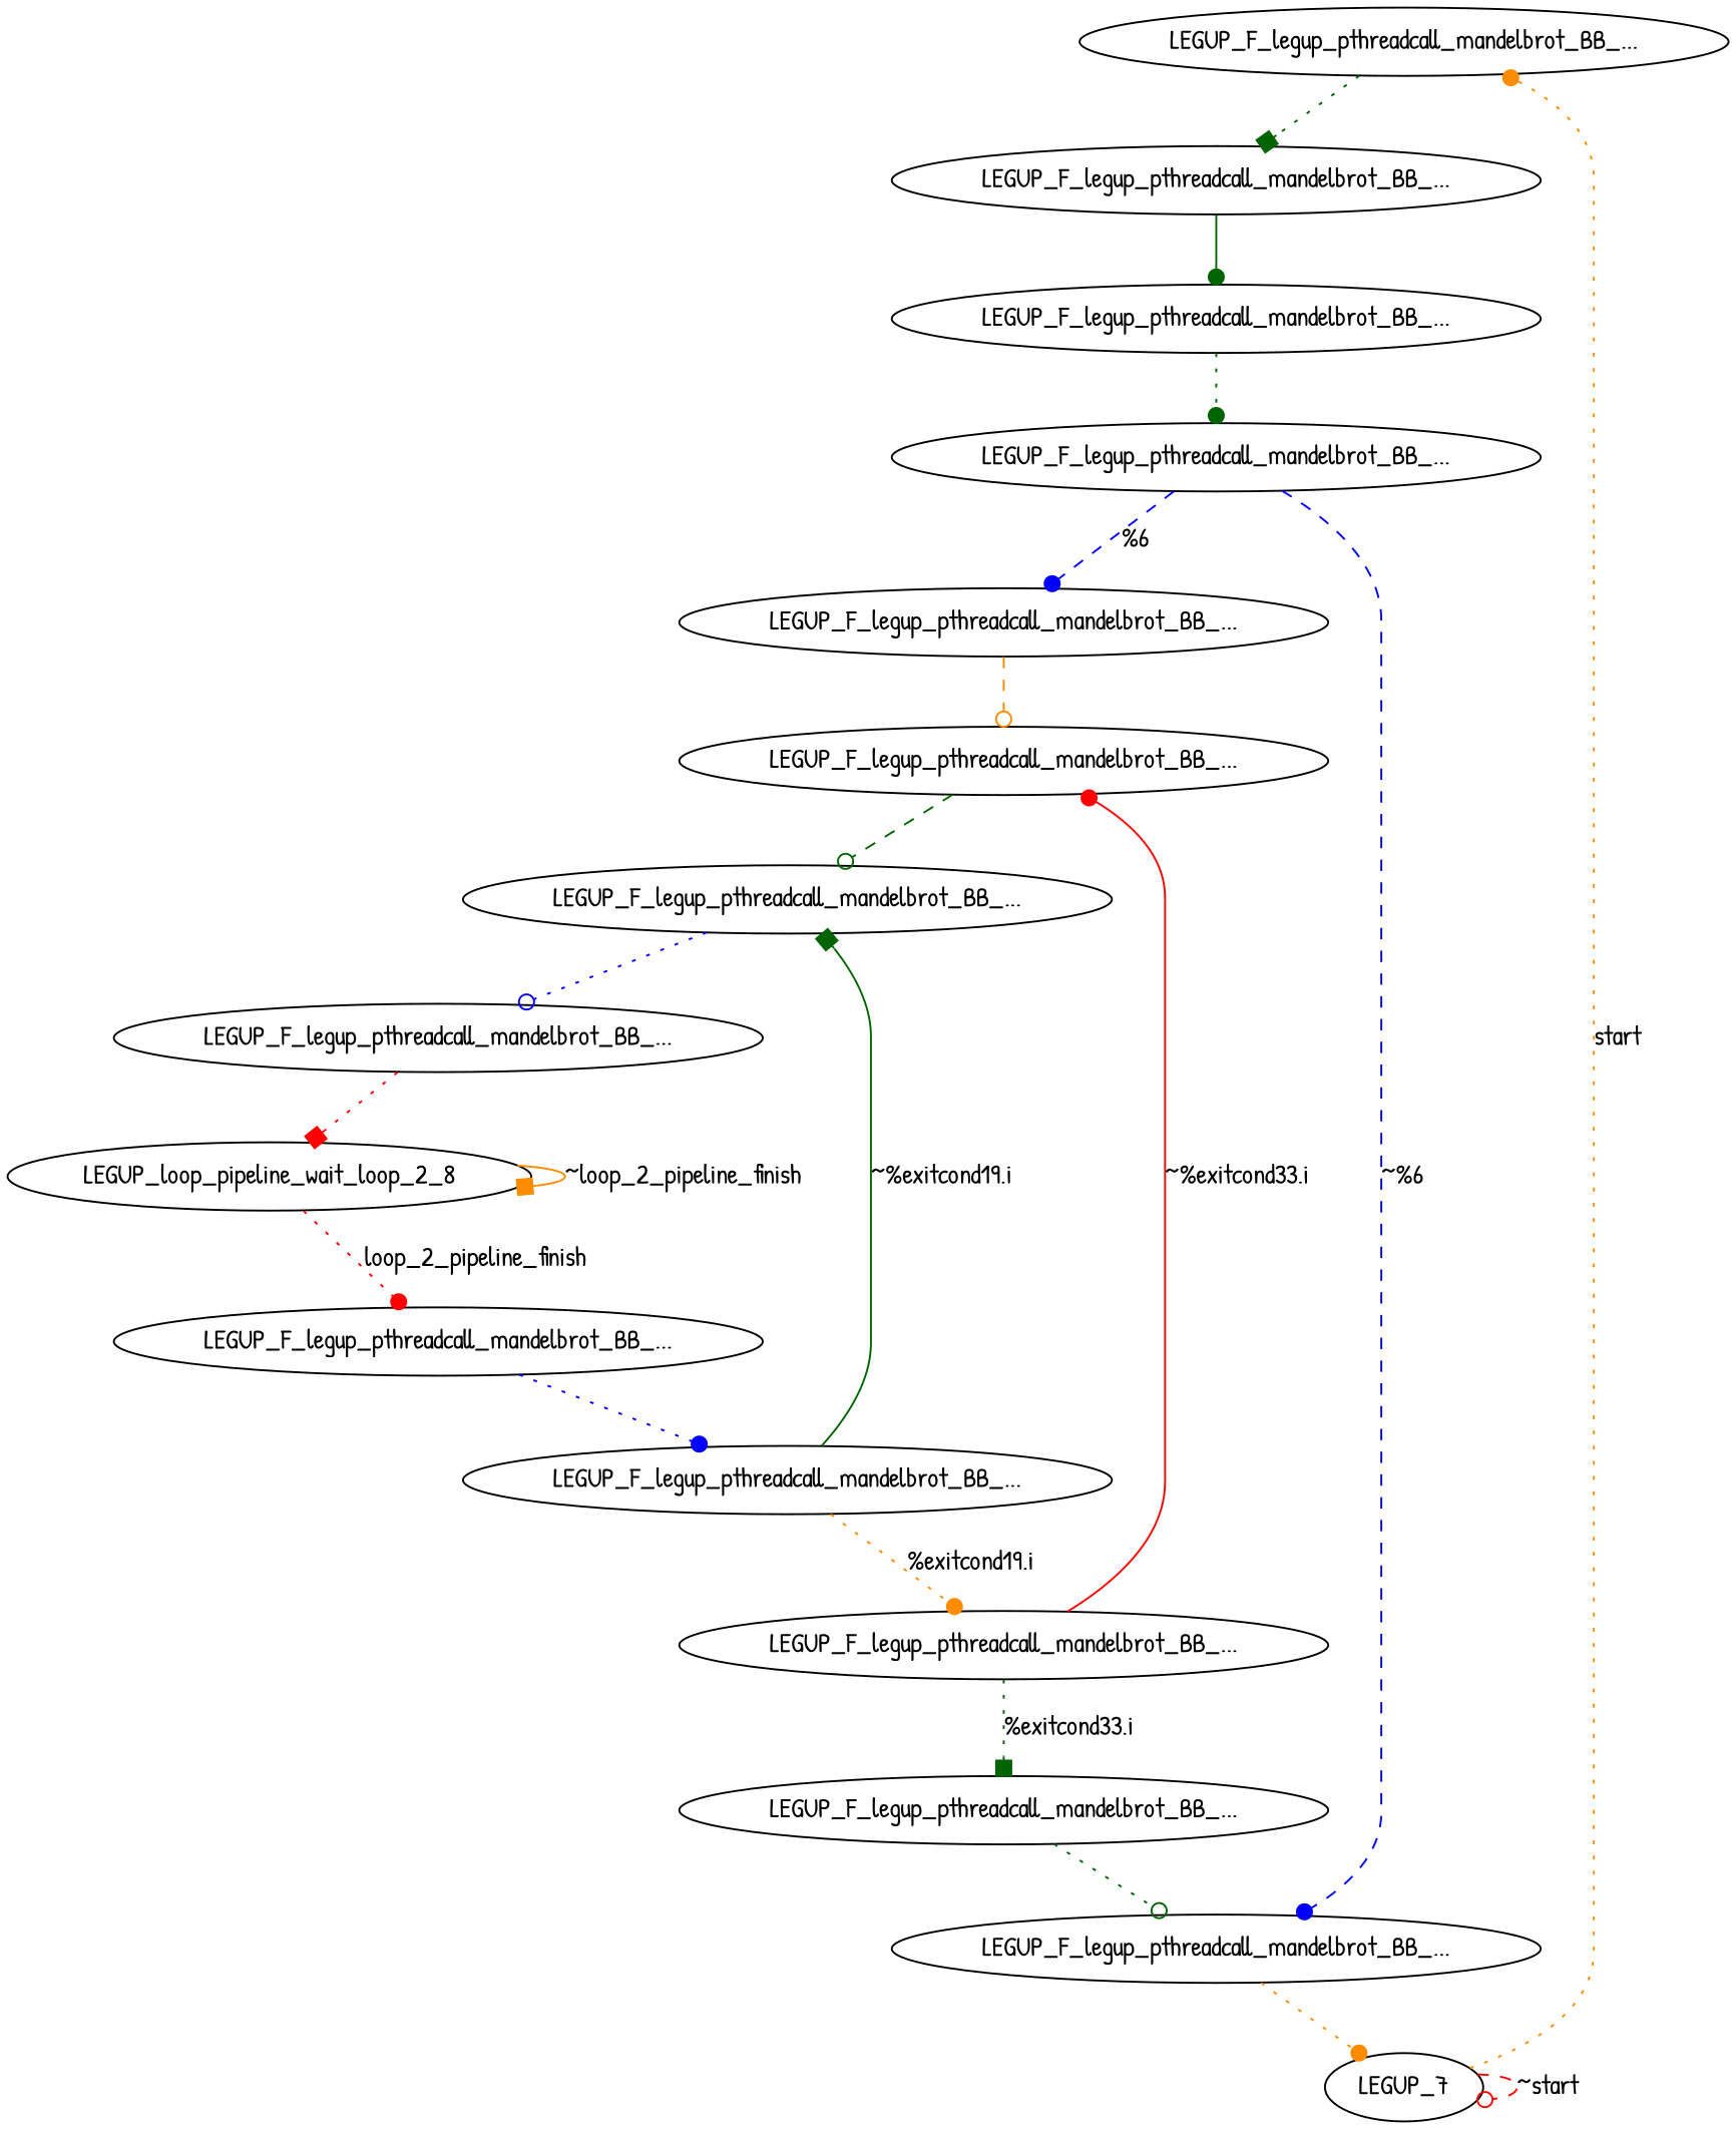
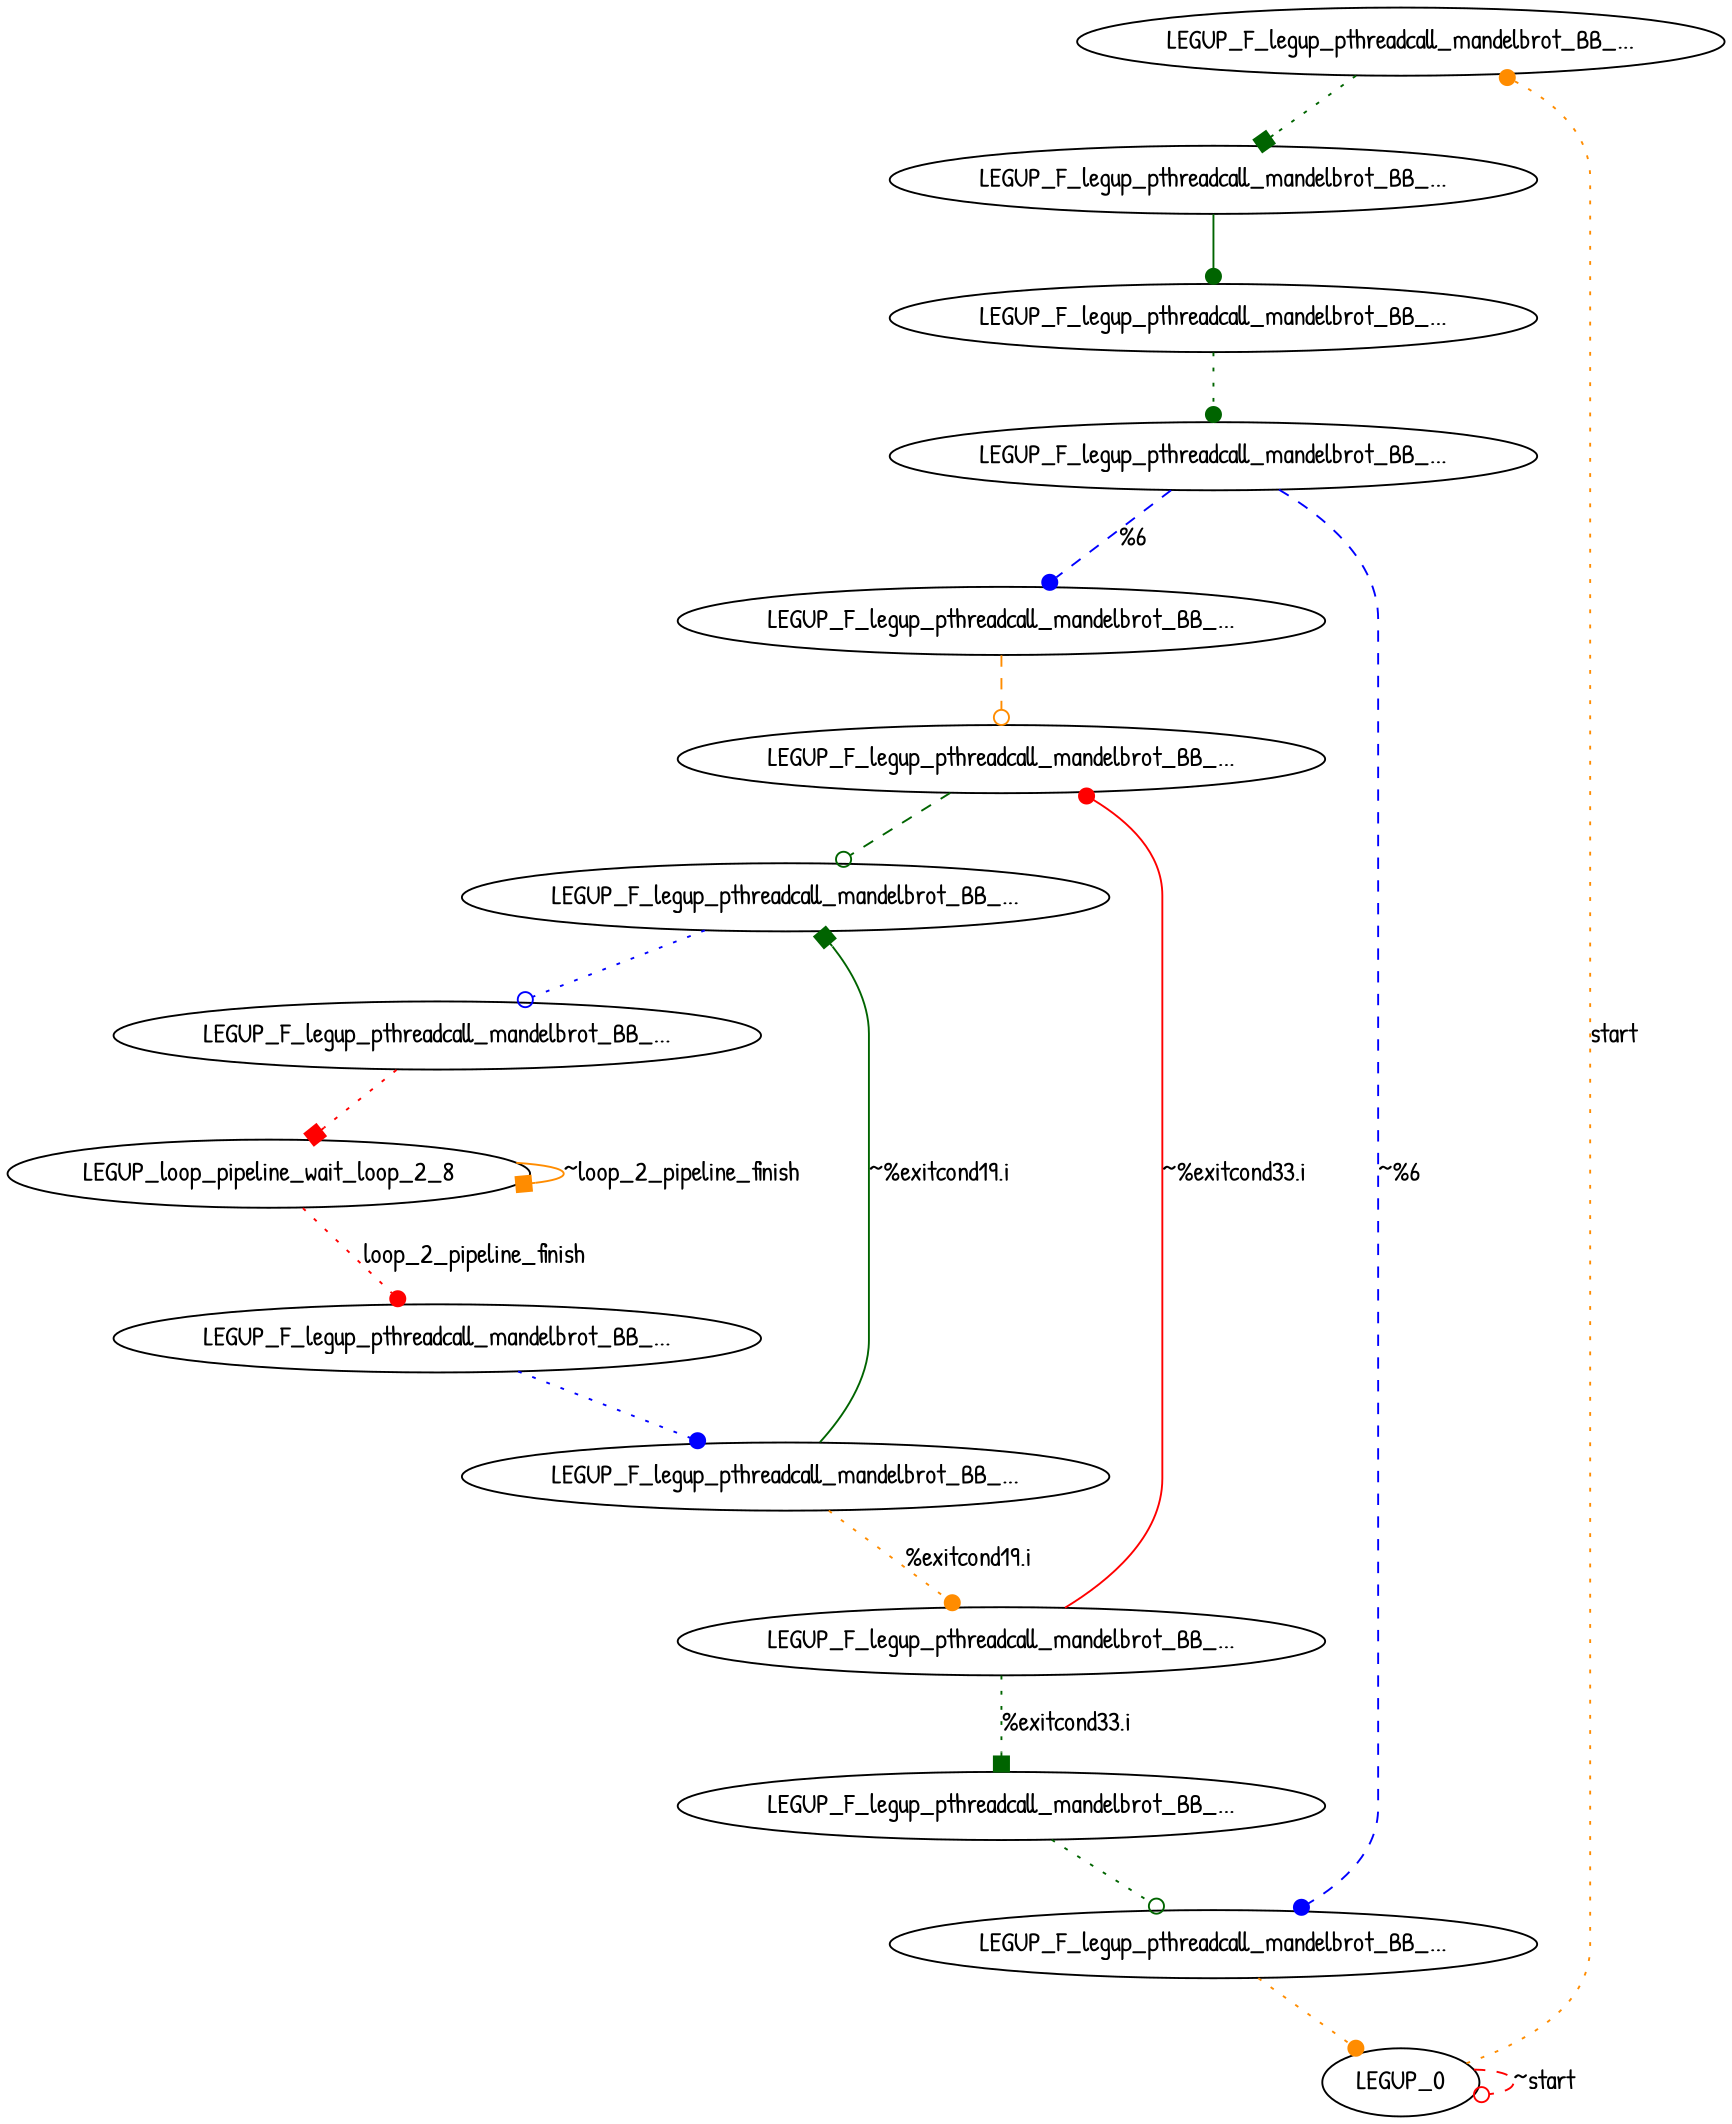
  digraph {
    fontname="Patrick Hand"
    node [fontname="Patrick Hand"]
    edge [color=darkgreen style=dotted arrowhead=dot fontname="Patrick Hand"]
    n1 [label="LEGUP_F_legup_pthreadcall_mandelbrot_BB_..."]
    n2 [label="LEGUP_F_legup_pthreadcall_mandelbrot_BB_..."]
-   n3 [label=LEGUP_7]
+   n3 [label=LEGUP_0]
    n4 [label="LEGUP_F_legup_pthreadcall_mandelbrot_BB_..."]
    n5 [label="LEGUP_F_legup_pthreadcall_mandelbrot_BB_..."]
    n6 [label="LEGUP_F_legup_pthreadcall_mandelbrot_BB_..."]
    n7 [label="LEGUP_F_legup_pthreadcall_mandelbrot_BB_..."]
    n8 [label="LEGUP_F_legup_pthreadcall_mandelbrot_BB_..."]
    n9 [label="LEGUP_F_legup_pthreadcall_mandelbrot_BB_..."]
    n10 [label="LEGUP_F_legup_pthreadcall_mandelbrot_BB_..."]
    n11 [label=LEGUP_loop_pipeline_wait_loop_2_8]
    n12 [label="LEGUP_F_legup_pthreadcall_mandelbrot_BB_..."]
    n13 [label="LEGUP_F_legup_pthreadcall_mandelbrot_BB_..."]
    n14 [label="LEGUP_F_legup_pthreadcall_mandelbrot_BB_..."]
    n15 [label="LEGUP_F_legup_pthreadcall_mandelbrot_BB_..."]
    n1 -> n2 [arrowhead=box]
    n2 -> n4 [style=solid]
    n3 -> n1 [label=start color=darkorange]
    n3 -> n3 [label="~start" color=red style=dashed arrowhead=odot]
    n4 -> n5
    n5 -> n6 [label="%6" color=blue style=dashed]
    n5 -> n7 [label="~%6" color=blue style=dashed]
    n6 -> n8 [color=darkorange style=dashed arrowhead=odot]
    n7 -> n3 [color=darkorange]
    n8 -> n9 [style=dashed arrowhead=odot]
    n9 -> n10 [color=blue arrowhead=odot]
    n10 -> n11 [color=red arrowhead=box]
    n11 -> n11 [label="~loop_2_pipeline_finish" color=darkorange style=solid arrowhead=box]
    n11 -> n12 [label=loop_2_pipeline_finish color=red]
    n12 -> n13 [color=blue]
    n13 -> n9 [label="~%exitcond19.i" style=solid arrowhead=box]
    n13 -> n14 [label="%exitcond19.i" color=darkorange]
    n14 -> n8 [label="~%exitcond33.i" color=red style=solid]
    n14 -> n15 [label="%exitcond33.i" arrowhead=box]
    n15 -> n7 [arrowhead=odot]
  }
